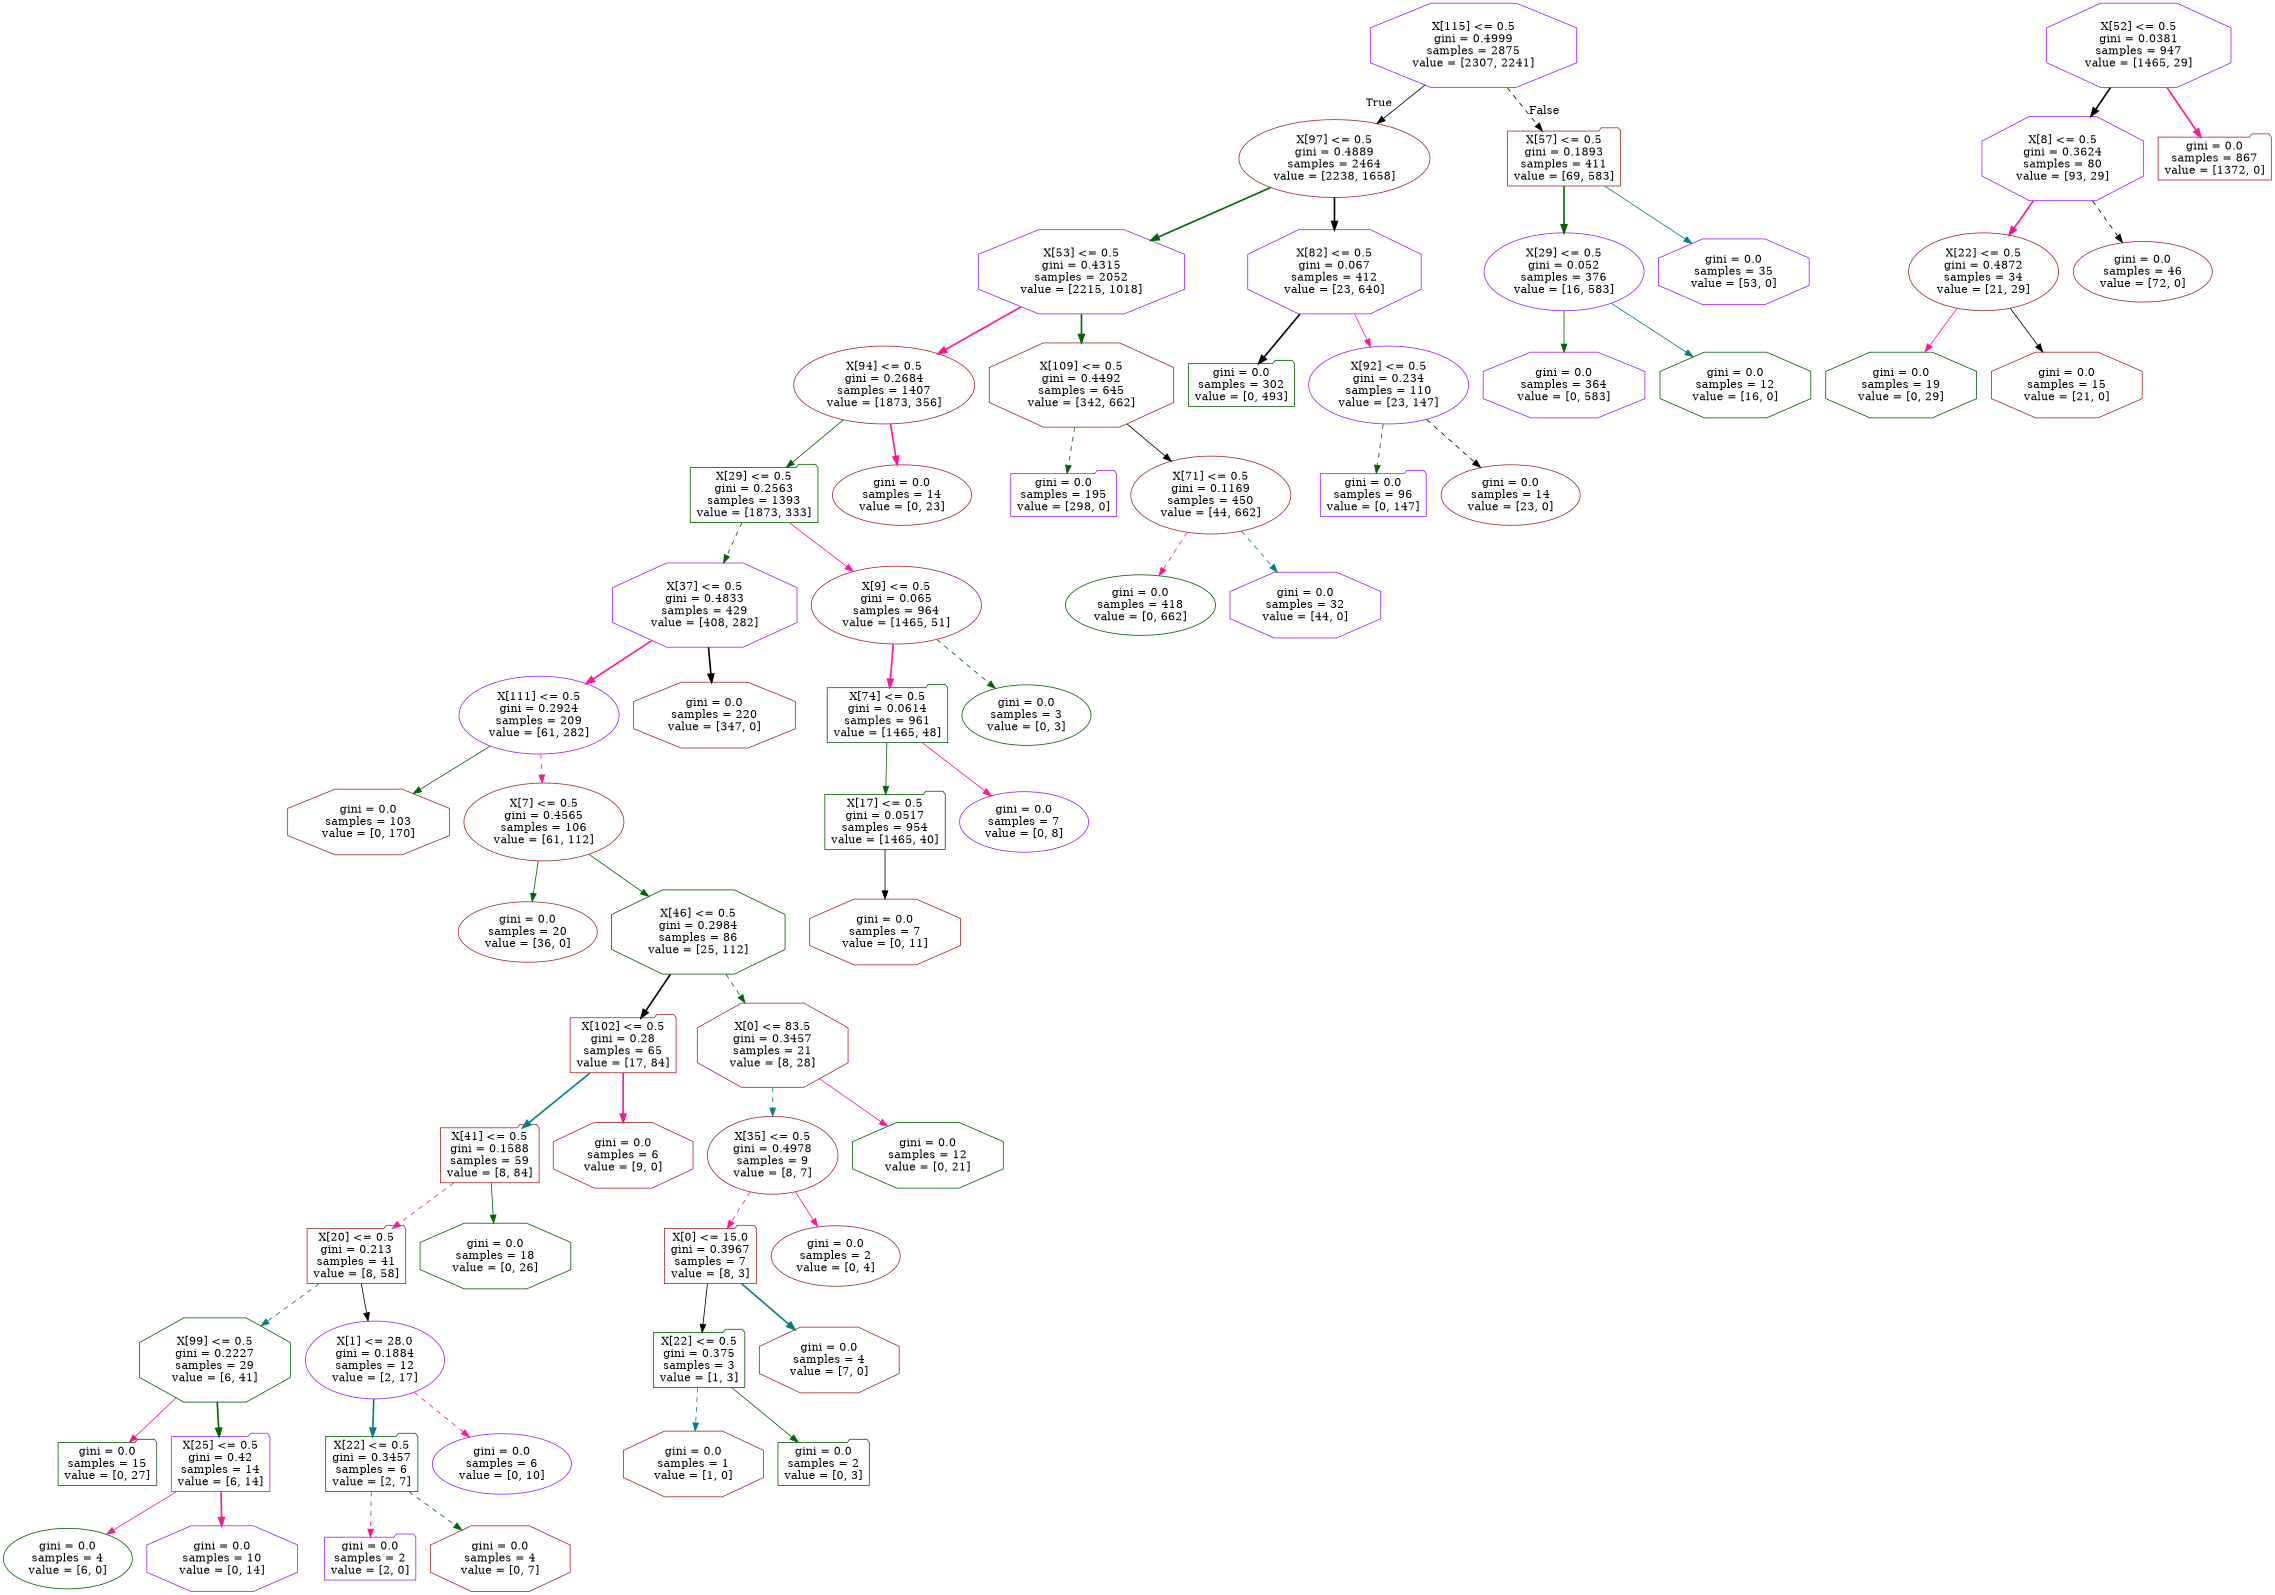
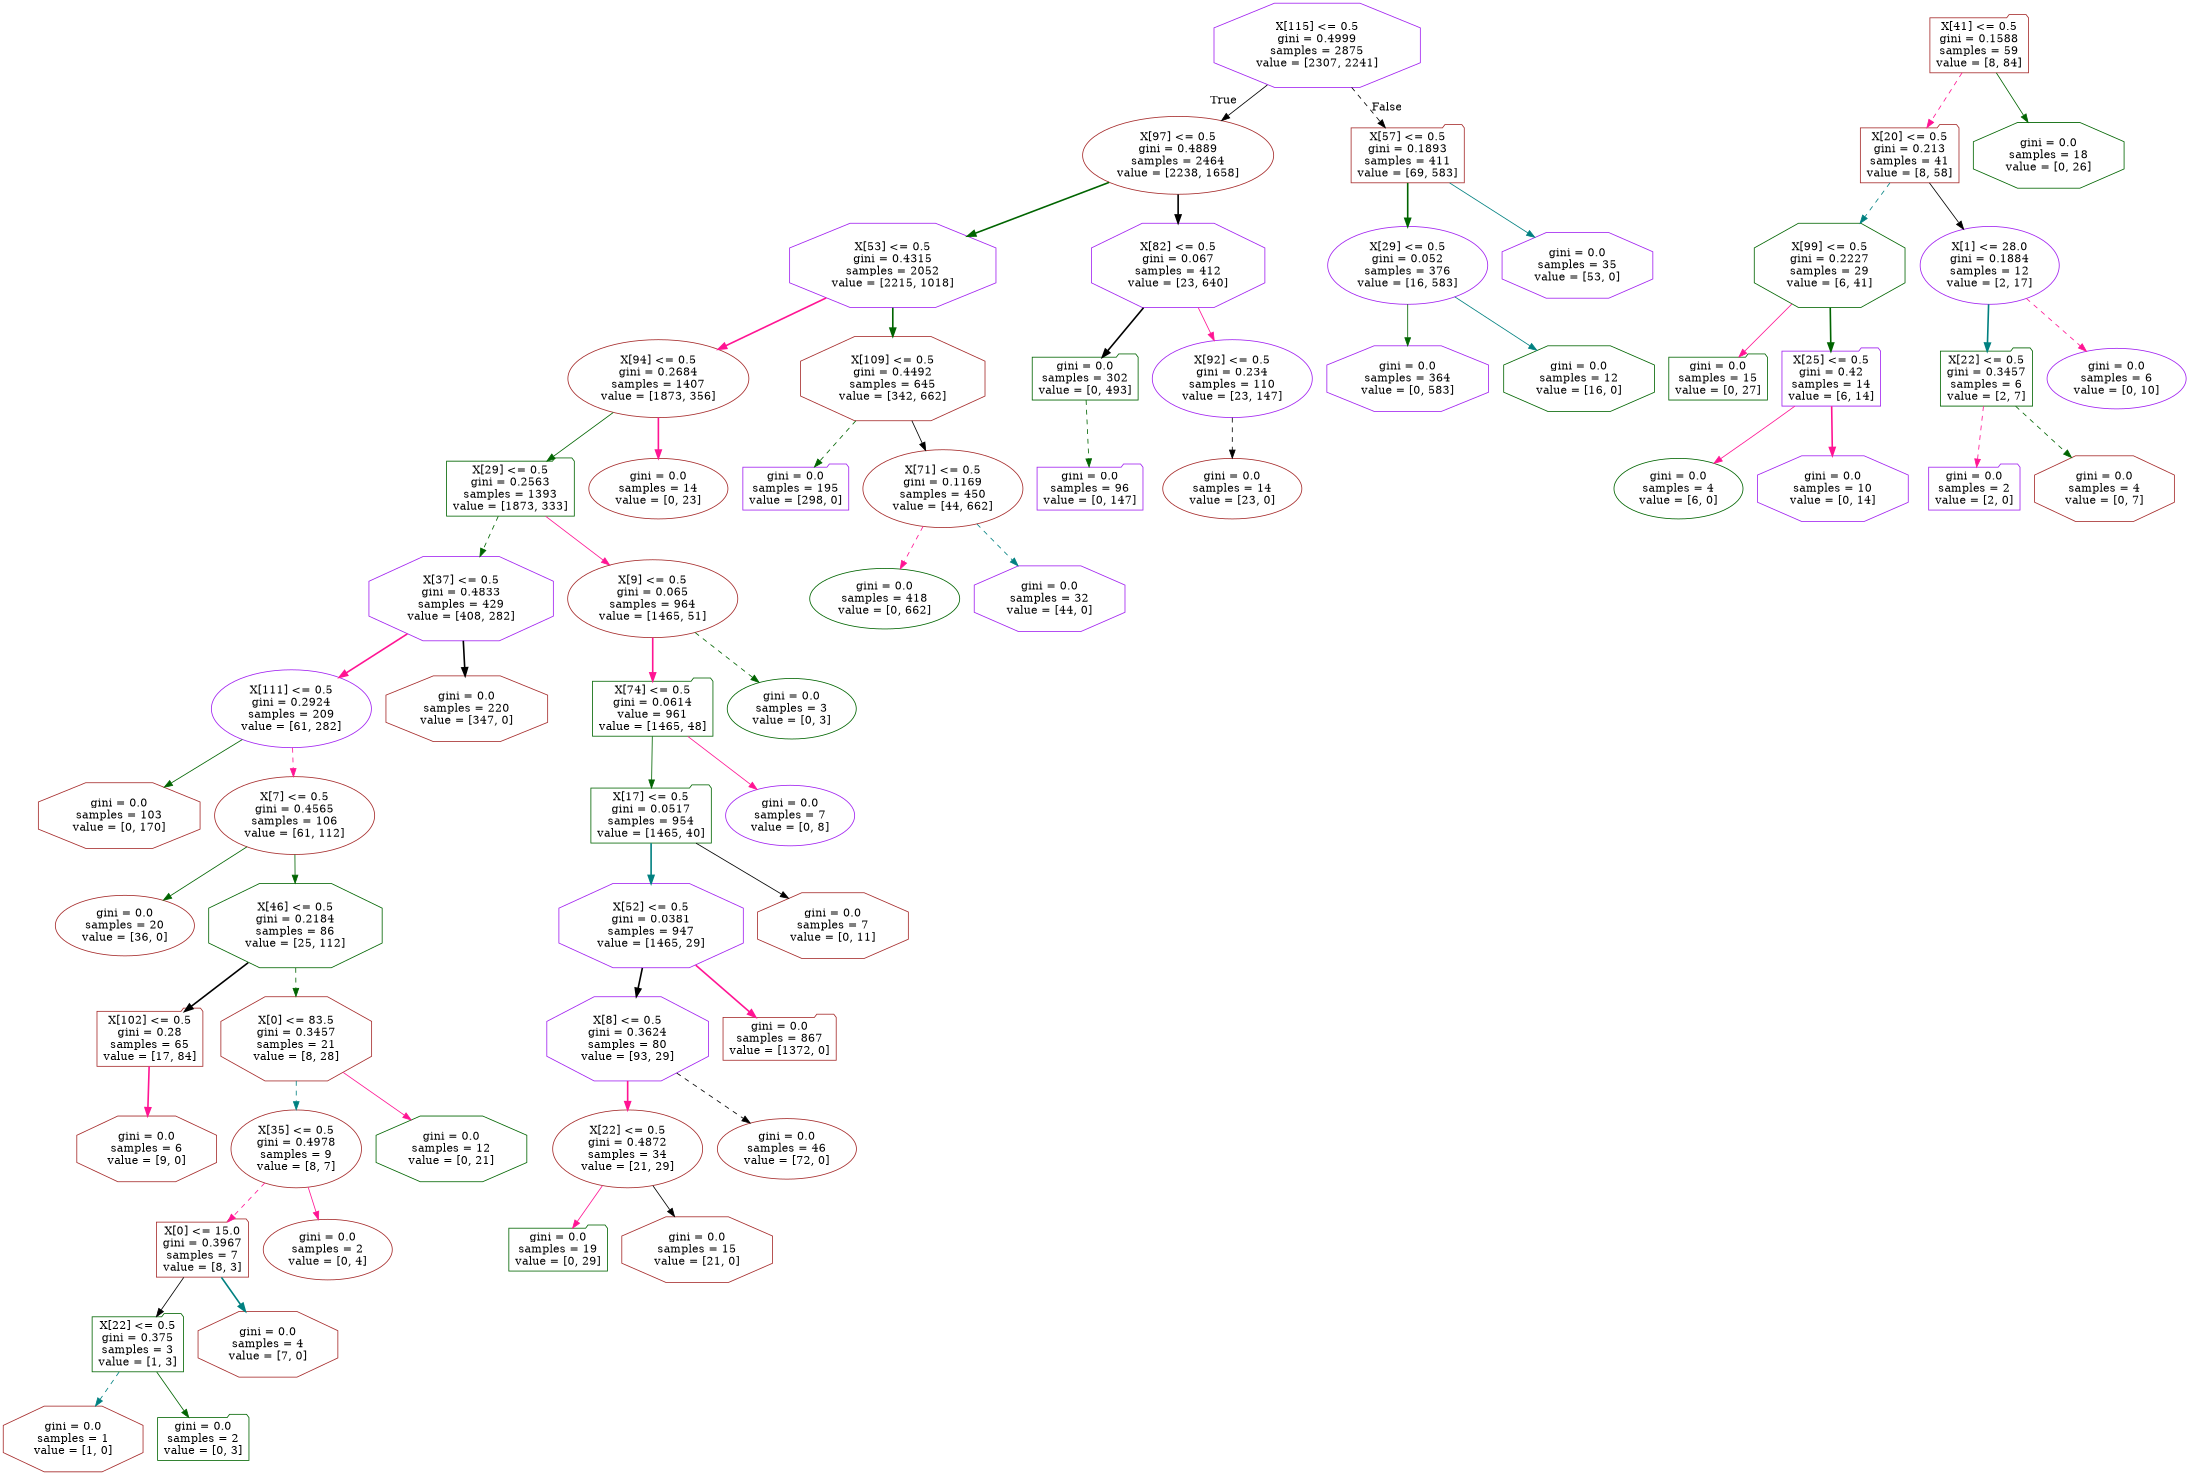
  digraph {
    node [color=brown shape=octagon]
    edge [color=deeppink style=solid]
    n1 [color=purple label="X[115] <= 0.5\ngini = 0.4999\nsamples = 2875\nvalue = [2307, 2241]"]
    n2 [label="X[97] <= 0.5\ngini = 0.4889\nsamples = 2464\nvalue = [2238, 1658]" shape=ellipse]
    n3 [label="X[57] <= 0.5\ngini = 0.1893\nsamples = 411\nvalue = [69, 583]" shape=folder]
    n4 [color=purple label="X[53] <= 0.5\ngini = 0.4315\nsamples = 2052\nvalue = [2215, 1018]"]
    n5 [color=purple label="X[82] <= 0.5\ngini = 0.067\nsamples = 412\nvalue = [23, 640]"]
    n6 [color=purple label="X[29] <= 0.5\ngini = 0.052\nsamples = 376\nvalue = [16, 583]" shape=ellipse]
    n7 [color=purple label="gini = 0.0\nsamples = 35\nvalue = [53, 0]"]
    n8 [label="X[94] <= 0.5\ngini = 0.2684\nsamples = 1407\nvalue = [1873, 356]" shape=ellipse]
    n9 [label="X[109] <= 0.5\ngini = 0.4492\nsamples = 645\nvalue = [342, 662]"]
    n10 [color=darkgreen label="gini = 0.0\nsamples = 302\nvalue = [0, 493]" shape=folder]
    n11 [color=purple label="X[92] <= 0.5\ngini = 0.234\nsamples = 110\nvalue = [23, 147]" shape=ellipse]
    n12 [color=darkgreen label="X[29] <= 0.5\ngini = 0.2563\nsamples = 1393\nvalue = [1873, 333]" shape=folder]
    n13 [label="gini = 0.0\nsamples = 14\nvalue = [0, 23]" shape=ellipse]
    n14 [color=purple label="gini = 0.0\nsamples = 195\nvalue = [298, 0]" shape=folder]
    n15 [label="X[71] <= 0.5\ngini = 0.1169\nsamples = 450\nvalue = [44, 662]" shape=ellipse]
    n16 [color=purple label="X[37] <= 0.5\ngini = 0.4833\nsamples = 429\nvalue = [408, 282]"]
    n17 [label="X[9] <= 0.5\ngini = 0.065\nsamples = 964\nvalue = [1465, 51]" shape=ellipse]
    n18 [color=purple label="X[111] <= 0.5\ngini = 0.2924\nsamples = 209\nvalue = [61, 282]" shape=ellipse]
    n19 [label="gini = 0.0\nsamples = 220\nvalue = [347, 0]"]
-   n20 [color=darkgreen label="X[74] <= 0.5\ngini = 0.0614\nsamples = 961\nvalue = [1465, 48]" shape=folder]
+   n20 [color=darkgreen label="X[74] <= 0.5\ngini = 0.0614\nvalue = 961\nvalue = [1465, 48]" shape=folder]
    n21 [color=darkgreen label="gini = 0.0\nsamples = 3\nvalue = [0, 3]" shape=ellipse]
    n22 [label="gini = 0.0\nsamples = 103\nvalue = [0, 170]"]
    n23 [label="X[7] <= 0.5\ngini = 0.4565\nsamples = 106\nvalue = [61, 112]" shape=ellipse]
    n24 [label="gini = 0.0\nsamples = 20\nvalue = [36, 0]" shape=ellipse]
-   n25 [color=darkgreen label="X[46] <= 0.5\ngini = 0.2984\nsamples = 86\nvalue = [25, 112]"]
+   n25 [color=darkgreen label="X[46] <= 0.5\ngini = 0.2184\nsamples = 86\nvalue = [25, 112]"]
    n26 [label="X[102] <= 0.5\ngini = 0.28\nsamples = 65\nvalue = [17, 84]" shape=folder]
    n27 [label="X[0] <= 83.5\ngini = 0.3457\nsamples = 21\nvalue = [8, 28]"]
    n28 [label="X[41] <= 0.5\ngini = 0.1588\nsamples = 59\nvalue = [8, 84]" shape=folder]
    n29 [label="gini = 0.0\nsamples = 6\nvalue = [9, 0]"]
    n30 [label="X[35] <= 0.5\ngini = 0.4978\nsamples = 9\nvalue = [8, 7]" shape=ellipse]
    n31 [color=darkgreen label="gini = 0.0\nsamples = 12\nvalue = [0, 21]"]
    n32 [label="X[20] <= 0.5\ngini = 0.213\nsamples = 41\nvalue = [8, 58]" shape=folder]
    n33 [color=darkgreen label="gini = 0.0\nsamples = 18\nvalue = [0, 26]"]
    n34 [color=darkgreen label="X[99] <= 0.5\ngini = 0.2227\nsamples = 29\nvalue = [6, 41]"]
    n35 [color=purple label="X[1] <= 28.0\ngini = 0.1884\nsamples = 12\nvalue = [2, 17]" shape=ellipse]
    n36 [color=darkgreen label="gini = 0.0\nsamples = 15\nvalue = [0, 27]" shape=folder]
    n37 [color=purple label="X[25] <= 0.5\ngini = 0.42\nsamples = 14\nvalue = [6, 14]" shape=folder]
    n38 [color=darkgreen label="X[22] <= 0.5\ngini = 0.3457\nsamples = 6\nvalue = [2, 7]" shape=folder]
    n39 [color=purple label="gini = 0.0\nsamples = 6\nvalue = [0, 10]" shape=ellipse]
    n40 [color=darkgreen label="gini = 0.0\nsamples = 4\nvalue = [6, 0]" shape=ellipse]
    n41 [color=purple label="gini = 0.0\nsamples = 10\nvalue = [0, 14]"]
    n42 [color=purple label="gini = 0.0\nsamples = 2\nvalue = [2, 0]" shape=folder]
    n43 [label="gini = 0.0\nsamples = 4\nvalue = [0, 7]"]
    n44 [label="X[0] <= 15.0\ngini = 0.3967\nsamples = 7\nvalue = [8, 3]" shape=folder]
    n45 [label="gini = 0.0\nsamples = 2\nvalue = [0, 4]" shape=ellipse]
    n46 [color=darkgreen label="X[22] <= 0.5\ngini = 0.375\nsamples = 3\nvalue = [1, 3]" shape=folder]
    n47 [label="gini = 0.0\nsamples = 4\nvalue = [7, 0]"]
    n48 [label="gini = 0.0\nsamples = 1\nvalue = [1, 0]"]
    n49 [color=darkgreen label="gini = 0.0\nsamples = 2\nvalue = [0, 3]" shape=folder]
    n50 [color=darkgreen label="X[17] <= 0.5\ngini = 0.0517\nsamples = 954\nvalue = [1465, 40]" shape=folder]
    n51 [color=purple label="gini = 0.0\nsamples = 7\nvalue = [0, 8]" shape=ellipse]
    n52 [color=purple label="X[52] <= 0.5\ngini = 0.0381\nsamples = 947\nvalue = [1465, 29]"]
    n53 [label="gini = 0.0\nsamples = 7\nvalue = [0, 11]"]
    n54 [color=purple label="X[8] <= 0.5\ngini = 0.3624\nsamples = 80\nvalue = [93, 29]"]
    n55 [label="gini = 0.0\nsamples = 867\nvalue = [1372, 0]" shape=folder]
    n56 [label="X[22] <= 0.5\ngini = 0.4872\nsamples = 34\nvalue = [21, 29]" shape=ellipse]
    n57 [label="gini = 0.0\nsamples = 46\nvalue = [72, 0]" shape=ellipse]
-   n58 [color=darkgreen label="gini = 0.0\nsamples = 19\nvalue = [0, 29]"]
+   n58 [color=darkgreen label="gini = 0.0\nsamples = 19\nvalue = [0, 29]" shape=folder]
    n59 [label="gini = 0.0\nsamples = 15\nvalue = [21, 0]"]
    n60 [color=darkgreen label="gini = 0.0\nsamples = 418\nvalue = [0, 662]" shape=ellipse]
    n61 [color=purple label="gini = 0.0\nsamples = 32\nvalue = [44, 0]"]
    n62 [color=purple label="gini = 0.0\nsamples = 96\nvalue = [0, 147]" shape=folder]
    n63 [label="gini = 0.0\nsamples = 14\nvalue = [23, 0]" shape=ellipse]
    n64 [color=purple label="gini = 0.0\nsamples = 364\nvalue = [0, 583]"]
    n65 [color=darkgreen label="gini = 0.0\nsamples = 12\nvalue = [16, 0]"]
    n1 -> n2 [color=black headlabel=True labelangle=45 labeldistance=2.5]
    n1 -> n3 [color=black headlabel=False labelangle=-45 labeldistance=2.5 style=dashed]
    n2 -> n4 [color=darkgreen style=bold]
    n2 -> n5 [color=black style=bold]
    n3 -> n6 [color=darkgreen style=bold]
    n3 -> n7 [color=teal]
    n4 -> n8 [style=bold]
    n4 -> n9 [color=darkgreen style=bold]
    n5 -> n10 [color=black style=bold]
    n5 -> n11
    n6 -> n64 [color=darkgreen]
    n6 -> n65 [color=teal]
    n8 -> n12 [color=darkgreen]
    n8 -> n13 [style=bold]
    n9 -> n14 [color=darkgreen style=dashed]
    n9 -> n15 [color=black]
-   n11 -> n62 [color=darkgreen style=dashed]
+   n10 -> n62 [color=darkgreen style=dashed]
    n11 -> n63 [color=black style=dashed]
    n12 -> n16 [color=darkgreen style=dashed]
    n12 -> n17
    n15 -> n60 [style=dashed]
    n15 -> n61 [color=teal style=dashed]
    n16 -> n18 [style=bold]
    n16 -> n19 [color=black style=bold]
    n17 -> n20 [style=bold]
    n17 -> n21 [color=darkgreen style=dashed]
    n18 -> n22 [color=darkgreen]
    n18 -> n23 [style=dashed]
    n20 -> n50 [color=darkgreen]
    n20 -> n51
    n23 -> n24 [color=darkgreen]
    n23 -> n25 [color=darkgreen]
    n25 -> n26 [color=black style=bold]
    n25 -> n27 [color=darkgreen style=dashed]
-   n26 -> n28 [color=teal style=bold]
    n26 -> n29 [style=bold]
    n27 -> n30 [color=teal style=dashed]
    n27 -> n31
    n28 -> n32 [style=dashed]
    n28 -> n33 [color=darkgreen]
    n30 -> n44 [style=dashed]
    n30 -> n45
    n32 -> n34 [color=teal style=dashed]
    n32 -> n35 [color=black]
    n34 -> n36
    n34 -> n37 [color=darkgreen style=bold]
    n35 -> n38 [color=teal style=bold]
    n35 -> n39 [style=dashed]
    n37 -> n40
    n37 -> n41 [style=bold]
    n38 -> n42 [style=dashed]
    n38 -> n43 [color=darkgreen style=dashed]
    n44 -> n46 [color=black]
    n44 -> n47 [color=teal style=bold]
    n46 -> n48 [color=teal style=dashed]
    n46 -> n49 [color=darkgreen]
+   n50 -> n52 [color=teal style=bold]
    n50 -> n53 [color=black]
    n52 -> n54 [color=black style=bold]
    n52 -> n55 [style=bold]
    n54 -> n56 [style=bold]
    n54 -> n57 [color=black style=dashed]
    n56 -> n58
    n56 -> n59 [color=black]
  }
